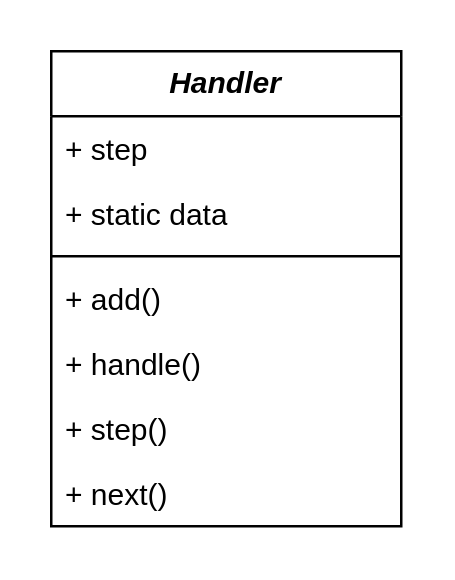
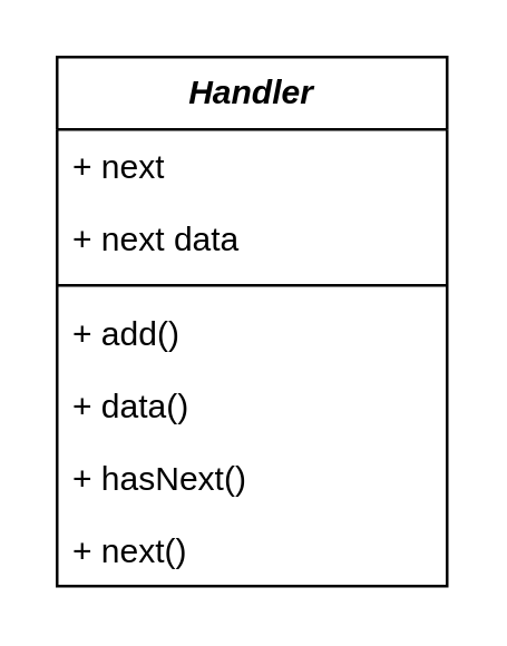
  <mxCell id="0" />
  <mxCell id="1" parent="0" />
  <mxCell id="2" value="&lt;b&gt;&lt;i&gt;Handler&lt;/i&gt;&lt;/b&gt;" style="swimlane;fontStyle=0;childLayout=stackLayout;horizontal=1;startSize=26;fillColor=none;horizontalStack=0;resizeParent=1;resizeParentMax=0;resizeLast=0;collapsible=1;marginBottom=0;whiteSpace=wrap;html=1;" vertex="1" parent="1"><mxGeometry x="20" y="20" width="140" height="190" as="geometry" /></mxCell>
- <mxCell id="3" value="+ step" style="text;strokeColor=none;fillColor=none;align=left;verticalAlign=top;spacingLeft=4;spacingRight=4;overflow=hidden;rotatable=0;points=[[0,0.5],[1,0.5]];portConstraint=eastwest;whiteSpace=wrap;html=1;" vertex="1" parent="2"><mxGeometry y="26" width="140" height="26" as="geometry" /></mxCell>
- <mxCell id="4" value="+ static data" style="text;strokeColor=none;fillColor=none;align=left;verticalAlign=top;spacingLeft=4;spacingRight=4;overflow=hidden;rotatable=0;points=[[0,0.5],[1,0.5]];portConstraint=eastwest;whiteSpace=wrap;html=1;" vertex="1" parent="2"><mxGeometry y="52" width="140" height="26" as="geometry" /></mxCell>
+ <mxCell id="3" value="+ next" style="text;strokeColor=none;fillColor=none;align=left;verticalAlign=top;spacingLeft=4;spacingRight=4;overflow=hidden;rotatable=0;points=[[0,0.5],[1,0.5]];portConstraint=eastwest;whiteSpace=wrap;html=1;" vertex="1" parent="2"><mxGeometry y="26" width="140" height="26" as="geometry" /></mxCell>
+ <mxCell id="4" value="+ next data" style="text;strokeColor=none;fillColor=none;align=left;verticalAlign=top;spacingLeft=4;spacingRight=4;overflow=hidden;rotatable=0;points=[[0,0.5],[1,0.5]];portConstraint=eastwest;whiteSpace=wrap;html=1;" vertex="1" parent="2"><mxGeometry y="52" width="140" height="26" as="geometry" /></mxCell>
  <mxCell id="5" value="" style="line;strokeWidth=1;fillColor=none;align=left;verticalAlign=middle;spacingTop=-1;spacingLeft=3;spacingRight=3;rotatable=0;labelPosition=right;points=[];portConstraint=eastwest;strokeColor=inherit;" vertex="1" parent="2"><mxGeometry y="78" width="140" height="8" as="geometry" /></mxCell>
  <mxCell id="6" value="+ add()" style="text;strokeColor=none;fillColor=none;align=left;verticalAlign=top;spacingLeft=4;spacingRight=4;overflow=hidden;rotatable=0;points=[[0,0.5],[1,0.5]];portConstraint=eastwest;whiteSpace=wrap;html=1;" vertex="1" parent="2"><mxGeometry y="86" width="140" height="26" as="geometry" /></mxCell>
- <mxCell id="7" value="+ handle()" style="text;strokeColor=none;fillColor=none;align=left;verticalAlign=top;spacingLeft=4;spacingRight=4;overflow=hidden;rotatable=0;points=[[0,0.5],[1,0.5]];portConstraint=eastwest;whiteSpace=wrap;html=1;" vertex="1" parent="2"><mxGeometry y="112" width="140" height="26" as="geometry" /></mxCell>
- <mxCell id="8" value="+ step()" style="text;strokeColor=none;fillColor=none;align=left;verticalAlign=top;spacingLeft=4;spacingRight=4;overflow=hidden;rotatable=0;points=[[0,0.5],[1,0.5]];portConstraint=eastwest;whiteSpace=wrap;html=1;" vertex="1" parent="2"><mxGeometry y="138" width="140" height="26" as="geometry" /></mxCell>
+ <mxCell id="7" value="+ data()" style="text;strokeColor=none;fillColor=none;align=left;verticalAlign=top;spacingLeft=4;spacingRight=4;overflow=hidden;rotatable=0;points=[[0,0.5],[1,0.5]];portConstraint=eastwest;whiteSpace=wrap;html=1;" vertex="1" parent="2"><mxGeometry y="112" width="140" height="26" as="geometry" /></mxCell>
+ <mxCell id="8" value="+ hasNext()" style="text;strokeColor=none;fillColor=none;align=left;verticalAlign=top;spacingLeft=4;spacingRight=4;overflow=hidden;rotatable=0;points=[[0,0.5],[1,0.5]];portConstraint=eastwest;whiteSpace=wrap;html=1;" vertex="1" parent="2"><mxGeometry y="138" width="140" height="26" as="geometry" /></mxCell>
  <mxCell id="9" value="+ next()" style="text;strokeColor=none;fillColor=none;align=left;verticalAlign=top;spacingLeft=4;spacingRight=4;overflow=hidden;rotatable=0;points=[[0,0.5],[1,0.5]];portConstraint=eastwest;whiteSpace=wrap;html=1;" vertex="1" parent="2"><mxGeometry y="164" width="140" height="26" as="geometry" /></mxCell>
